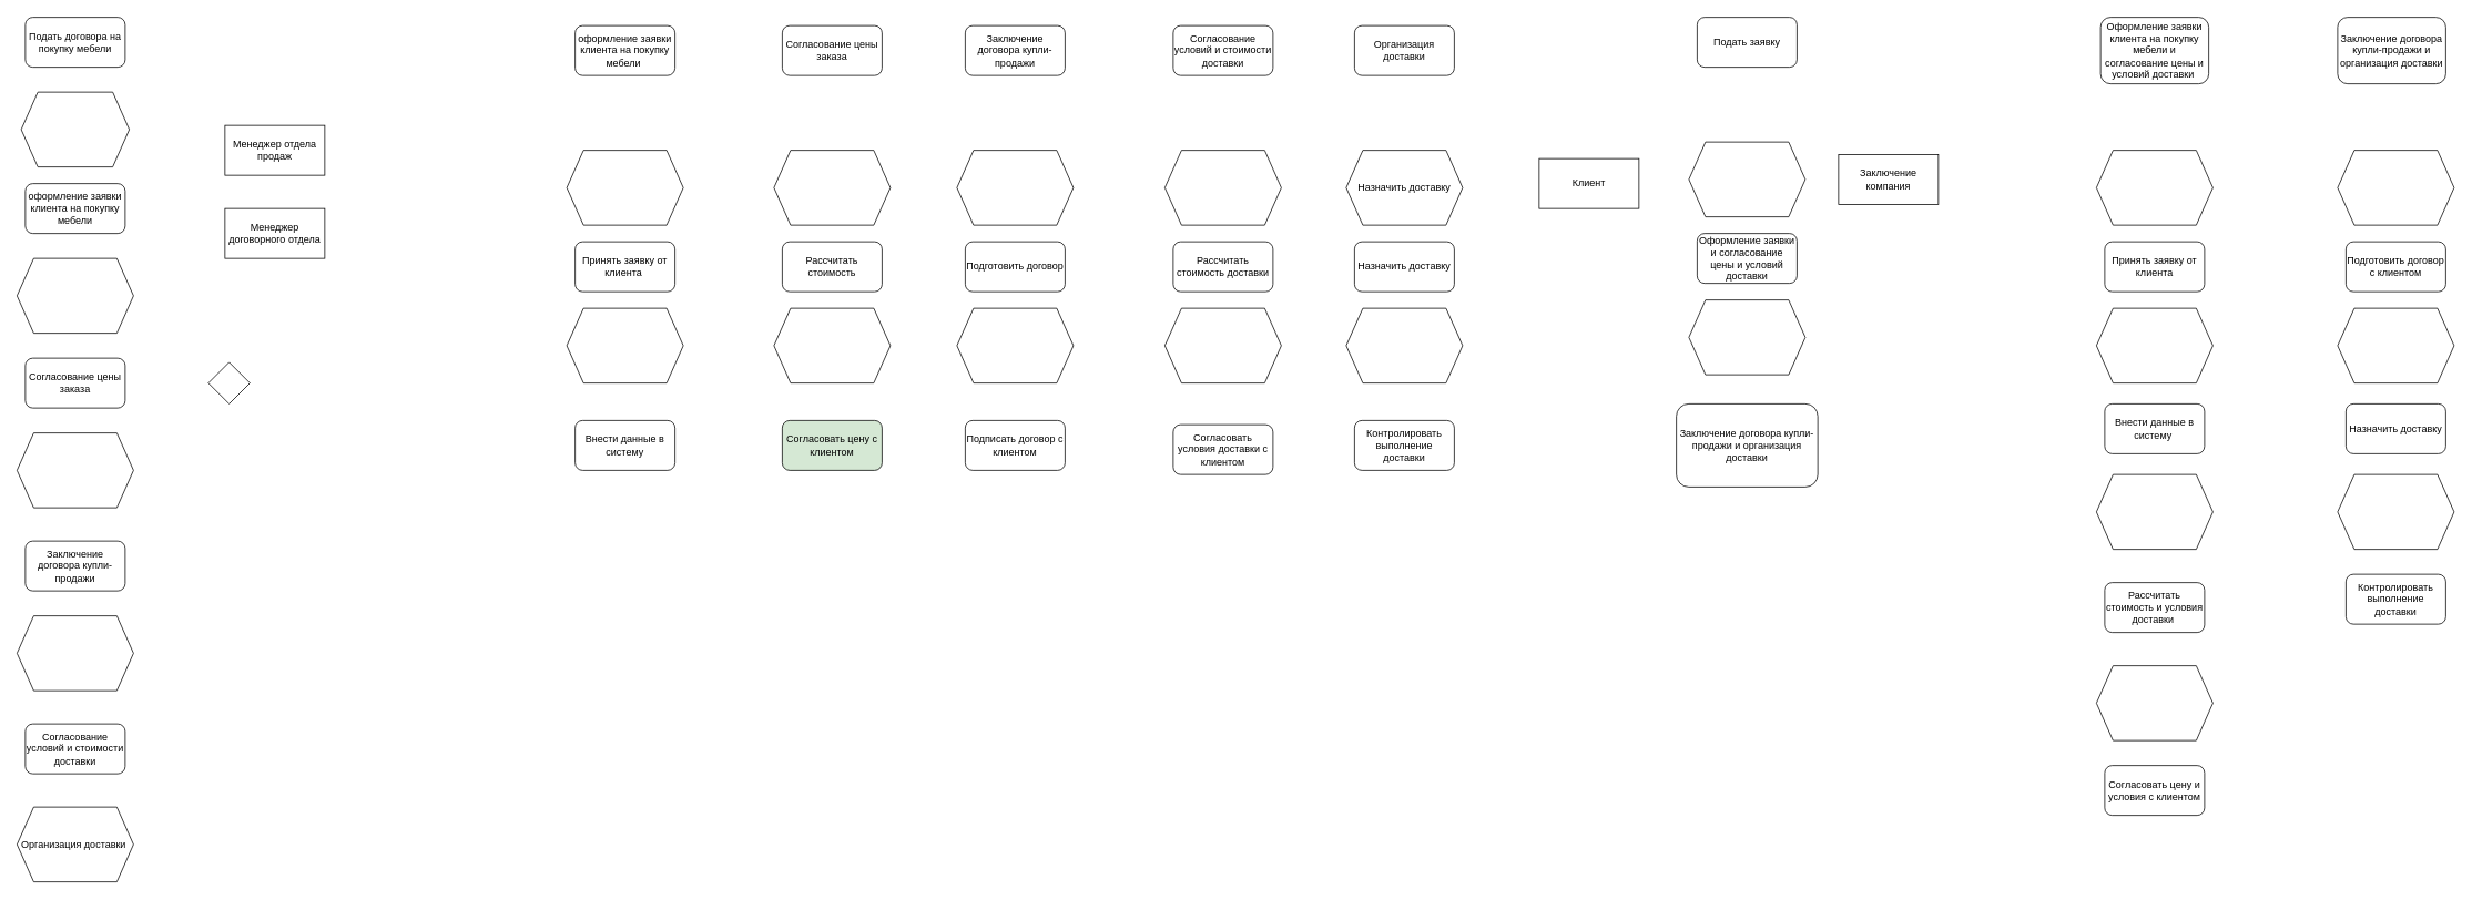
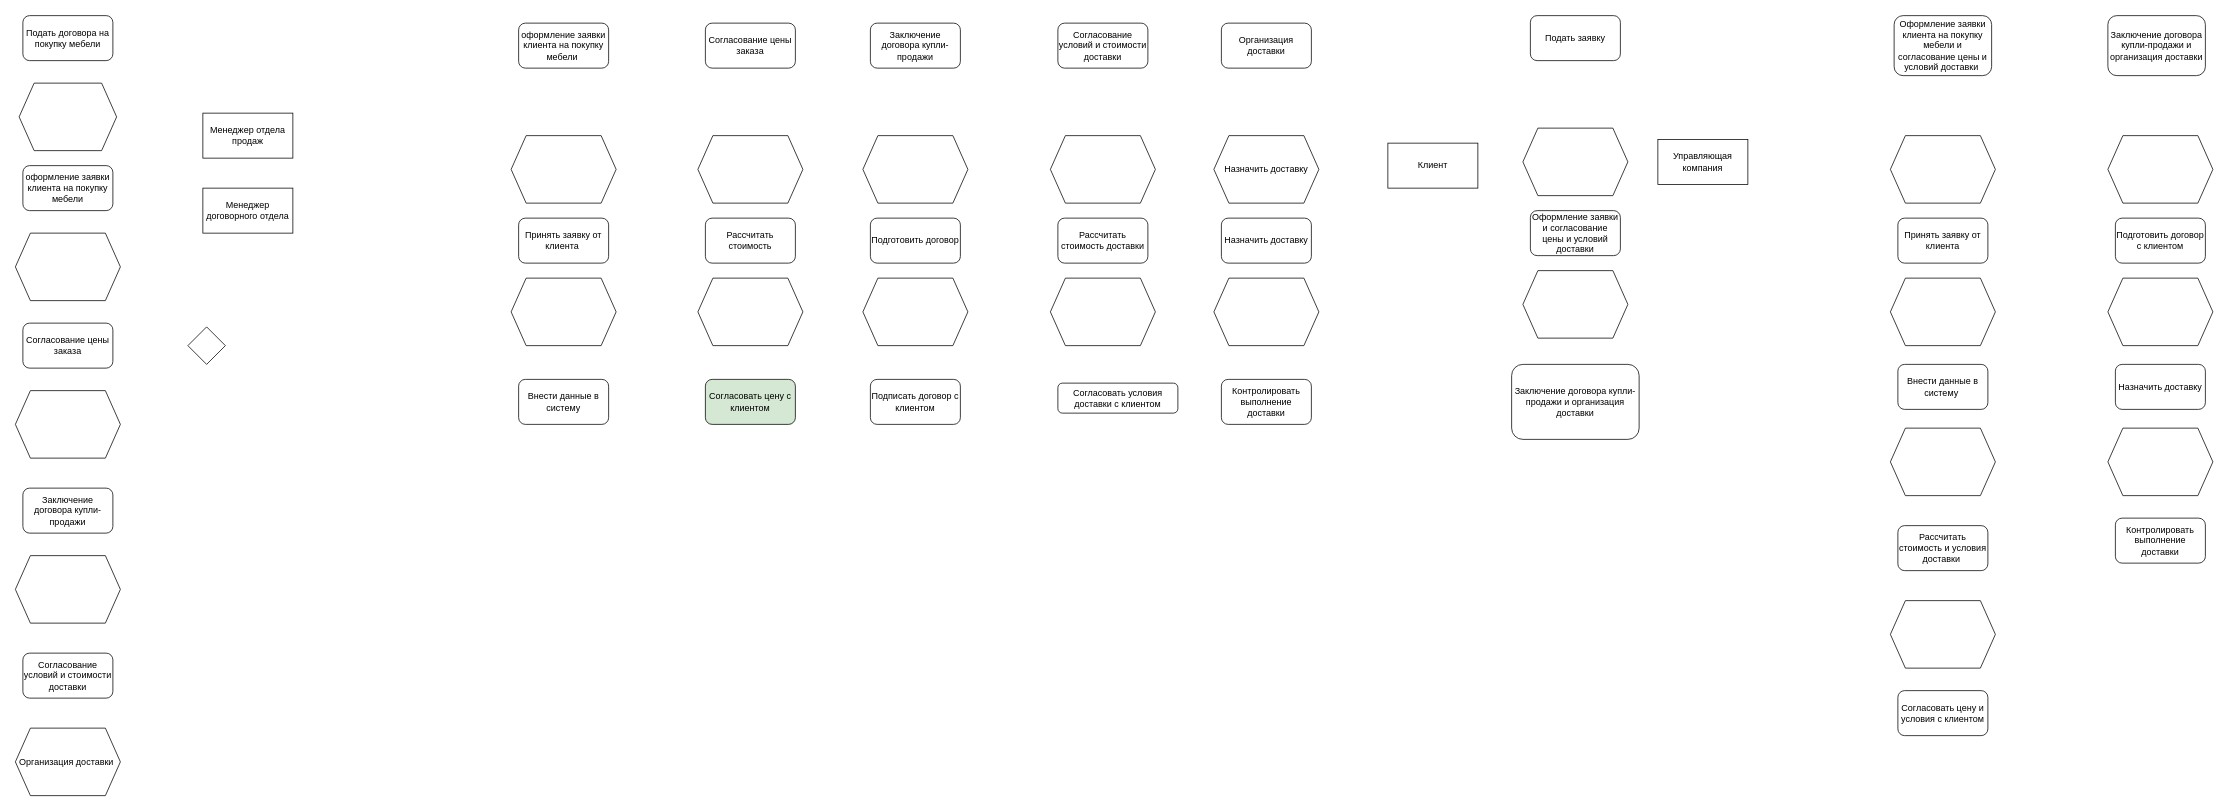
  <mxCell id="0" />
  <mxCell id="1" parent="0" />
  <mxCell id="2" value="Подать договора на покупку мебели" style="rounded=1;whiteSpace=wrap;html=1;" parent="1" vertex="1"><mxGeometry x="30" y="20" width="120" height="60" as="geometry" /></mxCell>
  <mxCell id="3" value="" style="shape=hexagon;perimeter=hexagonPerimeter2;whiteSpace=wrap;html=1;fixedSize=1;" parent="1" vertex="1"><mxGeometry x="25" y="110" width="130" height="90" as="geometry" /></mxCell>
  <mxCell id="4" value="" style="rhombus;whiteSpace=wrap;html=1;" parent="1" vertex="1"><mxGeometry x="250" y="435" width="50" height="50" as="geometry" /></mxCell>
  <mxCell id="5" value="оформление заявки клиента на покупку мебели" style="rounded=1;whiteSpace=wrap;html=1;" parent="1" vertex="1"><mxGeometry x="30" y="220" width="120" height="60" as="geometry" /></mxCell>
  <mxCell id="6" value="" style="shape=hexagon;perimeter=hexagonPerimeter2;whiteSpace=wrap;html=1;fixedSize=1;" parent="1" vertex="1"><mxGeometry x="20" y="310" width="140" height="90" as="geometry" /></mxCell>
  <mxCell id="7" value="" style="shape=hexagon;perimeter=hexagonPerimeter2;whiteSpace=wrap;html=1;fixedSize=1;" parent="1" vertex="1"><mxGeometry x="20" y="520" width="140" height="90" as="geometry" /></mxCell>
  <mxCell id="8" value="Согласование цены заказа" style="rounded=1;whiteSpace=wrap;html=1;" parent="1" vertex="1"><mxGeometry x="30" y="430" width="120" height="60" as="geometry" /></mxCell>
  <mxCell id="9" value="Заключение договора купли-продажи" style="rounded=1;whiteSpace=wrap;html=1;" parent="1" vertex="1"><mxGeometry x="30" y="650" width="120" height="60" as="geometry" /></mxCell>
  <mxCell id="10" value="" style="shape=hexagon;perimeter=hexagonPerimeter2;whiteSpace=wrap;html=1;fixedSize=1;" parent="1" vertex="1"><mxGeometry x="20" y="740" width="140" height="90" as="geometry" /></mxCell>
  <mxCell id="11" value="Согласование условий и стоимости доставки" style="rounded=1;whiteSpace=wrap;html=1;" parent="1" vertex="1"><mxGeometry x="30" y="870" width="120" height="60" as="geometry" /></mxCell>
  <mxCell id="12" value="Организация доставки&amp;nbsp;" style="shape=hexagon;perimeter=hexagonPerimeter2;whiteSpace=wrap;html=1;fixedSize=1;" parent="1" vertex="1"><mxGeometry x="20" y="970" width="140" height="90" as="geometry" /></mxCell>
  <mxCell id="13" value="оформление заявки клиента на покупку мебели&amp;nbsp;" style="rounded=1;whiteSpace=wrap;html=1;" parent="1" vertex="1"><mxGeometry x="691" y="30" width="120" height="60" as="geometry" /></mxCell>
  <mxCell id="14" value="Менеджер отдела продаж" style="rounded=0;whiteSpace=wrap;html=1;" parent="1" vertex="1"><mxGeometry x="270" y="150" width="120" height="60" as="geometry" /></mxCell>
  <mxCell id="15" value="Менеджер договорного отдела" style="rounded=0;whiteSpace=wrap;html=1;" parent="1" vertex="1"><mxGeometry x="270" y="250" width="120" height="60" as="geometry" /></mxCell>
  <mxCell id="16" value="&amp;nbsp;" style="shape=hexagon;perimeter=hexagonPerimeter2;whiteSpace=wrap;html=1;fixedSize=1;" parent="1" vertex="1"><mxGeometry x="681" y="180" width="140" height="90" as="geometry" /></mxCell>
  <mxCell id="17" value="Принять заявку от клиента&amp;nbsp;" style="rounded=1;whiteSpace=wrap;html=1;" parent="1" vertex="1"><mxGeometry x="691" y="290" width="120" height="60" as="geometry" /></mxCell>
  <mxCell id="18" value="&amp;nbsp;" style="shape=hexagon;perimeter=hexagonPerimeter2;whiteSpace=wrap;html=1;fixedSize=1;" parent="1" vertex="1"><mxGeometry x="681" y="370" width="140" height="90" as="geometry" /></mxCell>
  <mxCell id="19" value="Согласование цены заказа" style="rounded=1;whiteSpace=wrap;html=1;" parent="1" vertex="1"><mxGeometry x="940" y="30" width="120" height="60" as="geometry" /></mxCell>
  <mxCell id="20" value="&amp;nbsp;" style="shape=hexagon;perimeter=hexagonPerimeter2;whiteSpace=wrap;html=1;fixedSize=1;" parent="1" vertex="1"><mxGeometry x="930" y="180" width="140" height="90" as="geometry" /></mxCell>
  <mxCell id="21" value="Рассчитать стоимость" style="rounded=1;whiteSpace=wrap;html=1;" parent="1" vertex="1"><mxGeometry x="940" y="290" width="120" height="60" as="geometry" /></mxCell>
  <mxCell id="22" value="&amp;nbsp;" style="shape=hexagon;perimeter=hexagonPerimeter2;whiteSpace=wrap;html=1;fixedSize=1;" parent="1" vertex="1"><mxGeometry x="930" y="370" width="140" height="90" as="geometry" /></mxCell>
  <mxCell id="23" value="Заключение договора купли-продажи" style="rounded=1;whiteSpace=wrap;html=1;" parent="1" vertex="1"><mxGeometry x="1160" y="30" width="120" height="60" as="geometry" /></mxCell>
  <mxCell id="24" value="&amp;nbsp;" style="shape=hexagon;perimeter=hexagonPerimeter2;whiteSpace=wrap;html=1;fixedSize=1;" parent="1" vertex="1"><mxGeometry x="1150" y="180" width="140" height="90" as="geometry" /></mxCell>
  <mxCell id="25" value="Подготовить договор" style="rounded=1;whiteSpace=wrap;html=1;" parent="1" vertex="1"><mxGeometry x="1160" y="290" width="120" height="60" as="geometry" /></mxCell>
  <mxCell id="26" value="&amp;nbsp;" style="shape=hexagon;perimeter=hexagonPerimeter2;whiteSpace=wrap;html=1;fixedSize=1;" parent="1" vertex="1"><mxGeometry x="1150" y="370" width="140" height="90" as="geometry" /></mxCell>
  <mxCell id="27" value="Согласование условий и стоимости доставки" style="rounded=1;whiteSpace=wrap;html=1;" parent="1" vertex="1"><mxGeometry x="1410" y="30" width="120" height="60" as="geometry" /></mxCell>
  <mxCell id="28" value="&amp;nbsp;" style="shape=hexagon;perimeter=hexagonPerimeter2;whiteSpace=wrap;html=1;fixedSize=1;" parent="1" vertex="1"><mxGeometry x="1400" y="180" width="140" height="90" as="geometry" /></mxCell>
  <mxCell id="29" value="Рассчитать стоимость доставки" style="rounded=1;whiteSpace=wrap;html=1;" parent="1" vertex="1"><mxGeometry x="1410" y="290" width="120" height="60" as="geometry" /></mxCell>
  <mxCell id="30" value="&amp;nbsp;" style="shape=hexagon;perimeter=hexagonPerimeter2;whiteSpace=wrap;html=1;fixedSize=1;" parent="1" vertex="1"><mxGeometry x="1400" y="370" width="140" height="90" as="geometry" /></mxCell>
  <mxCell id="31" value="Организация доставки" style="rounded=1;whiteSpace=wrap;html=1;" parent="1" vertex="1"><mxGeometry x="1628" y="30" width="120" height="60" as="geometry" /></mxCell>
  <mxCell id="32" value="Назначить доставку" style="shape=hexagon;perimeter=hexagonPerimeter2;whiteSpace=wrap;html=1;fixedSize=1;" parent="1" vertex="1"><mxGeometry x="1618" y="180" width="140" height="90" as="geometry" /></mxCell>
  <mxCell id="33" value="Назначить доставку" style="rounded=1;whiteSpace=wrap;html=1;" parent="1" vertex="1"><mxGeometry x="1628" y="290" width="120" height="60" as="geometry" /></mxCell>
  <mxCell id="34" value="&amp;nbsp;" style="shape=hexagon;perimeter=hexagonPerimeter2;whiteSpace=wrap;html=1;fixedSize=1;" parent="1" vertex="1"><mxGeometry x="1618" y="370" width="140" height="90" as="geometry" /></mxCell>
  <mxCell id="35" value="Подать заявку" style="rounded=1;whiteSpace=wrap;html=1;" parent="1" vertex="1"><mxGeometry x="2040" y="20" width="120" height="60" as="geometry" /></mxCell>
  <mxCell id="36" value="&amp;nbsp;" style="shape=hexagon;perimeter=hexagonPerimeter2;whiteSpace=wrap;html=1;fixedSize=1;" parent="1" vertex="1"><mxGeometry x="2030" y="170" width="140" height="90" as="geometry" /></mxCell>
  <mxCell id="37" value="Оформление заявки и согласование цены и условий доставки" style="rounded=1;whiteSpace=wrap;html=1;" parent="1" vertex="1"><mxGeometry x="2040" y="280" width="120" height="60" as="geometry" /></mxCell>
  <mxCell id="38" value="&amp;nbsp;" style="shape=hexagon;perimeter=hexagonPerimeter2;whiteSpace=wrap;html=1;fixedSize=1;" parent="1" vertex="1"><mxGeometry x="2030" y="360" width="140" height="90" as="geometry" /></mxCell>
  <mxCell id="39" value="Клиент" style="rounded=0;whiteSpace=wrap;html=1;" parent="1" vertex="1"><mxGeometry x="1850" y="190" width="120" height="60" as="geometry" /></mxCell>
- <mxCell id="40" value="Заключение компания" style="rounded=0;whiteSpace=wrap;html=1;" parent="1" vertex="1"><mxGeometry x="2210" y="185" width="120" height="60" as="geometry" /></mxCell>
+ <mxCell id="40" value="Управляющая компания" style="rounded=0;whiteSpace=wrap;html=1;" parent="1" vertex="1"><mxGeometry x="2210" y="185" width="120" height="60" as="geometry" /></mxCell>
  <mxCell id="41" value="Оформление заявки клиента на покупку мебели и согласование цены и условий доставки&amp;nbsp;" style="rounded=1;whiteSpace=wrap;html=1;" parent="1" vertex="1"><mxGeometry x="2525" y="20" width="130" height="80" as="geometry" /></mxCell>
  <mxCell id="42" value="&amp;nbsp;" style="shape=hexagon;perimeter=hexagonPerimeter2;whiteSpace=wrap;html=1;fixedSize=1;" parent="1" vertex="1"><mxGeometry x="2520" y="180" width="140" height="90" as="geometry" /></mxCell>
  <mxCell id="43" value="Принять заявку от клиента" style="rounded=1;whiteSpace=wrap;html=1;" parent="1" vertex="1"><mxGeometry x="2530" y="290" width="120" height="60" as="geometry" /></mxCell>
  <mxCell id="44" value="&amp;nbsp;" style="shape=hexagon;perimeter=hexagonPerimeter2;whiteSpace=wrap;html=1;fixedSize=1;" parent="1" vertex="1"><mxGeometry x="2520" y="370" width="140" height="90" as="geometry" /></mxCell>
  <mxCell id="45" value="" style="shape=hexagon;perimeter=hexagonPerimeter2;whiteSpace=wrap;html=1;fixedSize=1;" parent="1" vertex="1"><mxGeometry x="2520" y="570" width="140" height="90" as="geometry" /></mxCell>
  <mxCell id="46" value="Внести данные в систему&amp;nbsp;" style="rounded=1;whiteSpace=wrap;html=1;" parent="1" vertex="1"><mxGeometry x="2530" y="485" width="120" height="60" as="geometry" /></mxCell>
  <mxCell id="47" value="Рассчитать стоимость и условия доставки&amp;nbsp;" style="rounded=1;whiteSpace=wrap;html=1;" parent="1" vertex="1"><mxGeometry x="2530" y="700" width="120" height="60" as="geometry" /></mxCell>
  <mxCell id="48" value="&amp;nbsp;" style="shape=hexagon;perimeter=hexagonPerimeter2;whiteSpace=wrap;html=1;fixedSize=1;" parent="1" vertex="1"><mxGeometry x="2520" y="800" width="140" height="90" as="geometry" /></mxCell>
  <mxCell id="49" value="&amp;nbsp;" style="shape=hexagon;perimeter=hexagonPerimeter2;whiteSpace=wrap;html=1;fixedSize=1;" parent="1" vertex="1"><mxGeometry x="2810" y="180" width="140" height="90" as="geometry" /></mxCell>
  <mxCell id="50" value="Подготовить договор с клиентом" style="rounded=1;whiteSpace=wrap;html=1;" parent="1" vertex="1"><mxGeometry x="2820" y="290" width="120" height="60" as="geometry" /></mxCell>
  <mxCell id="51" value="&amp;nbsp;" style="shape=hexagon;perimeter=hexagonPerimeter2;whiteSpace=wrap;html=1;fixedSize=1;" parent="1" vertex="1"><mxGeometry x="2810" y="370" width="140" height="90" as="geometry" /></mxCell>
  <mxCell id="52" value="&amp;nbsp;" style="shape=hexagon;perimeter=hexagonPerimeter2;whiteSpace=wrap;html=1;fixedSize=1;" parent="1" vertex="1"><mxGeometry x="2810" y="570" width="140" height="90" as="geometry" /></mxCell>
  <mxCell id="53" value="Назначить доставку" style="rounded=1;whiteSpace=wrap;html=1;" parent="1" vertex="1"><mxGeometry x="2820" y="485" width="120" height="60" as="geometry" /></mxCell>
  <mxCell id="54" value="Заключение договора купли-продажи и организация доставки" style="rounded=1;whiteSpace=wrap;html=1;" parent="1" vertex="1"><mxGeometry x="2810" y="20" width="130" height="80" as="geometry" /></mxCell>
  <mxCell id="55" value="Внести данные в систему" style="rounded=1;whiteSpace=wrap;html=1;" vertex="1" parent="1"><mxGeometry x="691" y="505" width="120" height="60" as="geometry" /></mxCell>
  <mxCell id="56" value="Согласовать цену с клиентом" style="rounded=1;whiteSpace=wrap;html=1;fillColor=#d5e8d4;" vertex="1" parent="1"><mxGeometry x="940" y="505" width="120" height="60" as="geometry" /></mxCell>
  <mxCell id="57" value="Подписать договор с клиентом" style="rounded=1;whiteSpace=wrap;html=1;" vertex="1" parent="1"><mxGeometry x="1160" y="505" width="120" height="60" as="geometry" /></mxCell>
- <mxCell id="58" value="Согласовать условия доставки с клиентом" style="rounded=1;whiteSpace=wrap;html=1;" vertex="1" parent="1"><mxGeometry x="1410" y="510" width="120" height="60" as="geometry" /></mxCell>
+ <mxCell id="58" value="Согласовать условия доставки с клиентом" style="rounded=1;whiteSpace=wrap;html=1;" vertex="1" parent="1"><mxGeometry x="1410" y="510" width="160" height="40" as="geometry" /></mxCell>
  <mxCell id="59" value="Контролировать выполнение доставки" style="rounded=1;whiteSpace=wrap;html=1;" vertex="1" parent="1"><mxGeometry x="1628" y="505" width="120" height="60" as="geometry" /></mxCell>
  <mxCell id="60" value="Заключение договора купли-продажи и организация доставки" style="rounded=1;whiteSpace=wrap;html=1;" vertex="1" parent="1"><mxGeometry x="2015" y="485" width="170" height="100" as="geometry" /></mxCell>
  <mxCell id="61" value="Согласовать цену и условия с клиентом" style="rounded=1;whiteSpace=wrap;html=1;" vertex="1" parent="1"><mxGeometry x="2530" y="920" width="120" height="60" as="geometry" /></mxCell>
  <mxCell id="62" value="Контролировать выполнение доставки" style="rounded=1;whiteSpace=wrap;html=1;" vertex="1" parent="1"><mxGeometry x="2820" y="690" width="120" height="60" as="geometry" /></mxCell>
